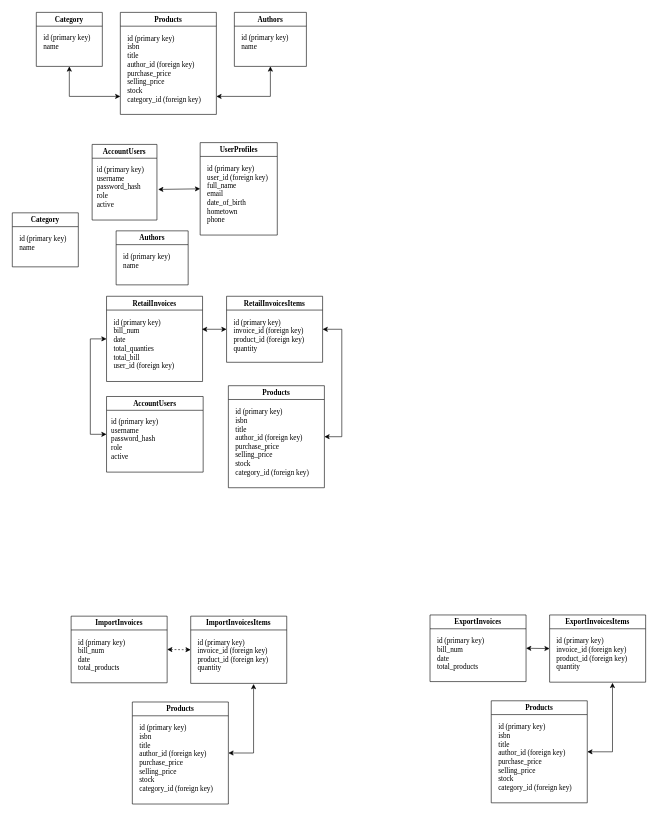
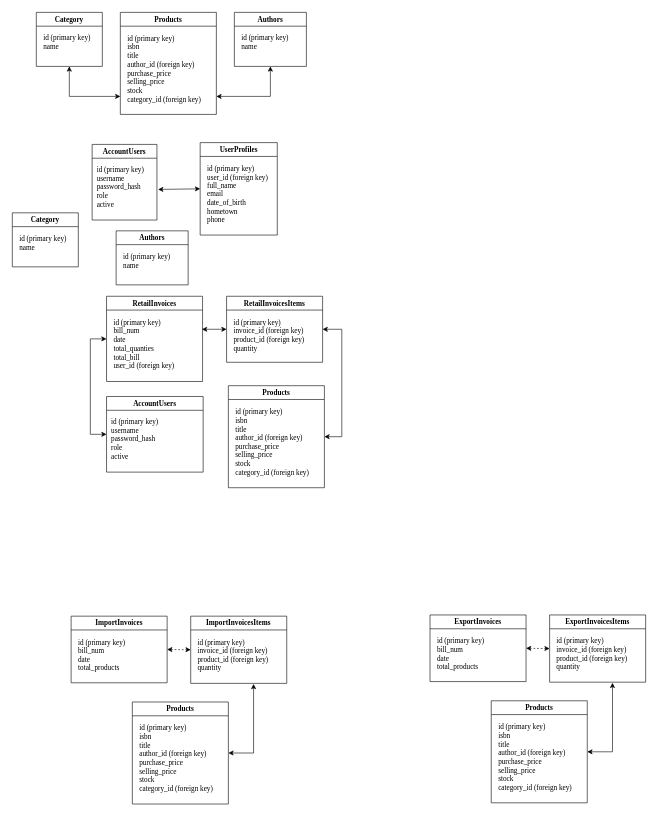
  <mxCell id="0" />
  <mxCell id="1" parent="0" />
  <mxCell id="2" value="&lt;font face=&quot;Times New Roman&quot;&gt;Products&lt;/font&gt;" style="swimlane;whiteSpace=wrap;html=1;" vertex="1" parent="1"><mxGeometry x="200" y="20" width="160" height="170" as="geometry" /></mxCell>
  <mxCell id="3" value="&lt;font face=&quot;Times New Roman&quot;&gt;id (primary key)&lt;br&gt;isbn&lt;br&gt;title&lt;br&gt;author_id (foreign key)&lt;br&gt;purchase_price&lt;br&gt;selling_price&lt;br&gt;stock&lt;br&gt;category_id (foreign key)&lt;/font&gt;" style="text;whiteSpace=wrap;html=1;movable=1;resizable=1;rotatable=1;deletable=1;editable=1;locked=0;connectable=1;" vertex="1" parent="2"><mxGeometry x="10" y="30" width="170" height="140" as="geometry" /></mxCell>
  <mxCell id="4" value="" style="endArrow=classic;startArrow=classic;html=1;rounded=0;entryX=0.5;entryY=1;entryDx=0;entryDy=0;" edge="1" parent="2" target="7"><mxGeometry width="50" height="50" relative="1" as="geometry"><mxPoint x="160" y="140" as="sourcePoint" /><mxPoint x="210" y="90" as="targetPoint" /><Array as="points"><mxPoint x="250" y="140" /></Array></mxGeometry></mxCell>
  <mxCell id="5" value="&lt;font face=&quot;Times New Roman&quot;&gt;Category&lt;/font&gt;" style="swimlane;whiteSpace=wrap;html=1;" vertex="1" parent="1"><mxGeometry x="60" y="20" width="110" height="90" as="geometry" /></mxCell>
  <mxCell id="6" value="&lt;font face=&quot;Times New Roman&quot;&gt;id (primary key)&lt;/font&gt;&lt;div&gt;&lt;font face=&quot;Times New Roman&quot;&gt;name&lt;/font&gt;&lt;/div&gt;" style="text;html=1;align=left;verticalAlign=middle;resizable=0;points=[];autosize=1;strokeColor=none;fillColor=none;" vertex="1" parent="5"><mxGeometry x="10" y="30" width="100" height="40" as="geometry" /></mxCell>
  <mxCell id="7" value="&lt;font face=&quot;Times New Roman&quot;&gt;Authors&lt;/font&gt;" style="swimlane;whiteSpace=wrap;html=1;" vertex="1" parent="1"><mxGeometry x="390" y="20" width="120" height="90" as="geometry" /></mxCell>
  <mxCell id="8" value="&lt;font face=&quot;Times New Roman&quot;&gt;id (primary key)&lt;/font&gt;&lt;div&gt;&lt;font face=&quot;Times New Roman&quot;&gt;name&lt;/font&gt;&lt;/div&gt;" style="text;html=1;align=left;verticalAlign=middle;resizable=0;points=[];autosize=1;strokeColor=none;fillColor=none;" vertex="1" parent="7"><mxGeometry x="10" y="30" width="100" height="40" as="geometry" /></mxCell>
  <mxCell id="9" value="" style="endArrow=classic;startArrow=classic;html=1;rounded=0;exitX=0.5;exitY=1;exitDx=0;exitDy=0;" edge="1" parent="1" source="5"><mxGeometry width="50" height="50" relative="1" as="geometry"><mxPoint x="100" y="200" as="sourcePoint" /><mxPoint x="200" y="160" as="targetPoint" /><Array as="points"><mxPoint x="115" y="160" /></Array></mxGeometry></mxCell>
  <mxCell id="10" value="&lt;font face=&quot;Times New Roman&quot;&gt;AccountUsers&lt;/font&gt;" style="swimlane;whiteSpace=wrap;html=1;" vertex="1" parent="1"><mxGeometry x="153" y="240" width="108" height="126" as="geometry" /></mxCell>
  <mxCell id="11" value="&lt;font face=&quot;Times New Roman&quot;&gt;id (primary key)&lt;/font&gt;&lt;div&gt;&lt;font face=&quot;Times New Roman&quot;&gt;username&lt;/font&gt;&lt;/div&gt;&lt;div&gt;&lt;font face=&quot;Times New Roman&quot;&gt;password_hash&lt;/font&gt;&lt;/div&gt;&lt;div&gt;&lt;font face=&quot;Times New Roman&quot;&gt;role&lt;/font&gt;&lt;/div&gt;&lt;div&gt;&lt;font face=&quot;Times New Roman&quot;&gt;active&lt;/font&gt;&lt;/div&gt;" style="text;html=1;align=left;verticalAlign=middle;resizable=0;points=[];autosize=1;strokeColor=none;fillColor=none;" vertex="1" parent="10"><mxGeometry x="5.5" y="29" width="97" height="84" as="geometry" /></mxCell>
  <mxCell id="12" value="&lt;font face=&quot;Times New Roman&quot;&gt;UserProfiles&lt;/font&gt;" style="swimlane;whiteSpace=wrap;html=1;" vertex="1" parent="1"><mxGeometry x="333" y="237" width="128.5" height="154" as="geometry" /></mxCell>
  <mxCell id="13" value="&lt;font face=&quot;Times New Roman&quot;&gt;id (primary key)&lt;/font&gt;&lt;div&gt;&lt;font face=&quot;Times New Roman&quot;&gt;user_id (foreign key)&lt;/font&gt;&lt;/div&gt;&lt;div&gt;&lt;font face=&quot;Times New Roman&quot;&gt;full_name&lt;/font&gt;&lt;/div&gt;&lt;div&gt;&lt;font face=&quot;Times New Roman&quot;&gt;email&lt;/font&gt;&lt;/div&gt;&lt;div&gt;&lt;font face=&quot;Times New Roman&quot;&gt;date_of_birth&lt;/font&gt;&lt;/div&gt;&lt;div&gt;&lt;font face=&quot;Times New Roman&quot;&gt;hometown&lt;/font&gt;&lt;/div&gt;&lt;div&gt;&lt;font face=&quot;Times New Roman&quot;&gt;phone&lt;/font&gt;&lt;/div&gt;" style="text;html=1;align=left;verticalAlign=middle;resizable=0;points=[];autosize=1;strokeColor=none;fillColor=none;" vertex="1" parent="12"><mxGeometry x="9.5" y="29" width="119" height="113" as="geometry" /></mxCell>
  <mxCell id="14" value="" style="endArrow=classic;startArrow=classic;html=1;rounded=0;entryX=0;entryY=0.5;entryDx=0;entryDy=0;" edge="1" parent="1" target="12"><mxGeometry width="50" height="50" relative="1" as="geometry"><mxPoint x="263" y="315" as="sourcePoint" /><mxPoint x="293" y="319" as="targetPoint" /></mxGeometry></mxCell>
  <mxCell id="15" value="&lt;font face=&quot;Times New Roman&quot;&gt;Products&lt;/font&gt;" style="swimlane;whiteSpace=wrap;html=1;" vertex="1" parent="1"><mxGeometry x="380" y="642" width="160" height="170" as="geometry" /></mxCell>
  <mxCell id="16" value="&lt;font face=&quot;Times New Roman&quot;&gt;id (primary key)&lt;br&gt;isbn&lt;br&gt;title&lt;br&gt;author_id (foreign key)&lt;br&gt;purchase_price&lt;br&gt;selling_price&lt;br&gt;stock&lt;br&gt;category_id (foreign key)&lt;/font&gt;" style="text;whiteSpace=wrap;html=1;movable=1;resizable=1;rotatable=1;deletable=1;editable=1;locked=0;connectable=1;" vertex="1" parent="15"><mxGeometry x="10" y="30" width="138" height="128" as="geometry" /></mxCell>
  <mxCell id="17" value="&lt;font face=&quot;Times New Roman&quot;&gt;Category&lt;/font&gt;" style="swimlane;whiteSpace=wrap;html=1;" vertex="1" parent="1"><mxGeometry x="20" y="354" width="110" height="90" as="geometry" /></mxCell>
  <mxCell id="18" value="&lt;font face=&quot;Times New Roman&quot;&gt;id (primary key)&lt;/font&gt;&lt;div&gt;&lt;font face=&quot;Times New Roman&quot;&gt;name&lt;/font&gt;&lt;/div&gt;" style="text;html=1;align=left;verticalAlign=middle;resizable=0;points=[];autosize=1;strokeColor=none;fillColor=none;" vertex="1" parent="17"><mxGeometry x="10" y="30" width="100" height="40" as="geometry" /></mxCell>
  <mxCell id="19" value="&lt;font face=&quot;Times New Roman&quot;&gt;Authors&lt;/font&gt;" style="swimlane;whiteSpace=wrap;html=1;" vertex="1" parent="1"><mxGeometry x="193" y="384" width="120" height="90" as="geometry" /></mxCell>
  <mxCell id="20" value="&lt;font face=&quot;Times New Roman&quot;&gt;id (primary key)&lt;/font&gt;&lt;div&gt;&lt;font face=&quot;Times New Roman&quot;&gt;name&lt;/font&gt;&lt;/div&gt;" style="text;html=1;align=left;verticalAlign=middle;resizable=0;points=[];autosize=1;strokeColor=none;fillColor=none;" vertex="1" parent="19"><mxGeometry x="10" y="30" width="100" height="40" as="geometry" /></mxCell>
  <mxCell id="21" value="&lt;font face=&quot;Times New Roman&quot;&gt;AccountUsers&lt;/font&gt;" style="swimlane;whiteSpace=wrap;html=1;" vertex="1" parent="1"><mxGeometry x="177" y="660" width="161" height="126" as="geometry" /></mxCell>
  <mxCell id="22" value="&lt;font face=&quot;Times New Roman&quot;&gt;id (primary key)&lt;/font&gt;&lt;div&gt;&lt;font face=&quot;Times New Roman&quot;&gt;username&lt;/font&gt;&lt;/div&gt;&lt;div&gt;&lt;font face=&quot;Times New Roman&quot;&gt;password_hash&lt;/font&gt;&lt;/div&gt;&lt;div&gt;&lt;font face=&quot;Times New Roman&quot;&gt;role&lt;/font&gt;&lt;/div&gt;&lt;div&gt;&lt;font face=&quot;Times New Roman&quot;&gt;active&lt;/font&gt;&lt;/div&gt;" style="text;html=1;align=left;verticalAlign=middle;resizable=0;points=[];autosize=1;strokeColor=none;fillColor=none;" vertex="1" parent="21"><mxGeometry x="5.5" y="29" width="97" height="84" as="geometry" /></mxCell>
  <mxCell id="23" value="&lt;font face=&quot;Times New Roman&quot;&gt;RetailInvoices&lt;/font&gt;" style="swimlane;whiteSpace=wrap;html=1;" vertex="1" parent="1"><mxGeometry x="177" y="493" width="160" height="142" as="geometry" /></mxCell>
  <mxCell id="24" value="&lt;font face=&quot;Times New Roman&quot;&gt;id (primary key)&lt;br&gt;bill_num&lt;br&gt;date&lt;br&gt;total_quanties&lt;br&gt;total_bill&lt;br&gt;user_id (foreign key)&lt;/font&gt;" style="text;whiteSpace=wrap;html=1;movable=1;resizable=1;rotatable=1;deletable=1;editable=1;locked=0;connectable=1;" vertex="1" parent="23"><mxGeometry x="10" y="30" width="132" height="97" as="geometry" /></mxCell>
  <mxCell id="25" value="&lt;font face=&quot;Times New Roman&quot;&gt;RetailInvoicesItems&lt;/font&gt;" style="swimlane;whiteSpace=wrap;html=1;" vertex="1" parent="1"><mxGeometry x="377" y="493" width="160" height="110" as="geometry" /></mxCell>
  <mxCell id="26" value="&lt;font face=&quot;Times New Roman&quot;&gt;id (primary key)&lt;br&gt;invoice_id (foreign key)&lt;br&gt;product_id (foreign key)&lt;br&gt;quantity&lt;/font&gt;" style="text;whiteSpace=wrap;html=1;movable=1;resizable=1;rotatable=1;deletable=1;editable=1;locked=0;connectable=1;" vertex="1" parent="25"><mxGeometry x="10" y="30" width="133" height="72" as="geometry" /></mxCell>
  <mxCell id="27" value="" style="endArrow=classic;startArrow=classic;html=1;rounded=0;entryX=0;entryY=0.5;entryDx=0;entryDy=0;" edge="1" parent="1" target="25"><mxGeometry width="50" height="50" relative="1" as="geometry"><mxPoint x="336" y="548" as="sourcePoint" /><mxPoint x="291" y="658" as="targetPoint" /></mxGeometry></mxCell>
  <mxCell id="28" value="" style="endArrow=classic;startArrow=classic;html=1;rounded=0;entryX=1;entryY=0.5;entryDx=0;entryDy=0;exitX=1;exitY=0.5;exitDx=0;exitDy=0;" edge="1" parent="1" source="15" target="25"><mxGeometry width="50" height="50" relative="1" as="geometry"><mxPoint x="241" y="708" as="sourcePoint" /><mxPoint x="291" y="658" as="targetPoint" /><Array as="points"><mxPoint x="569" y="727" /><mxPoint x="569" y="548" /></Array></mxGeometry></mxCell>
  <mxCell id="29" value="" style="endArrow=classic;startArrow=classic;html=1;rounded=0;entryX=0;entryY=0.5;entryDx=0;entryDy=0;exitX=0;exitY=0.5;exitDx=0;exitDy=0;" edge="1" parent="1" source="21" target="23"><mxGeometry width="50" height="50" relative="1" as="geometry"><mxPoint x="262" y="708" as="sourcePoint" /><mxPoint x="312" y="658" as="targetPoint" /><Array as="points"><mxPoint y="723" x="150" /><mxPoint y="564" x="150" /></Array></mxGeometry></mxCell>
  <mxCell id="30" value="&lt;font face=&quot;Times New Roman&quot;&gt;Products&lt;/font&gt;" style="swimlane;whiteSpace=wrap;html=1;" vertex="1" parent="1"><mxGeometry x="220" y="1169" width="160" height="170" as="geometry" /></mxCell>
  <mxCell id="31" value="&lt;font face=&quot;Times New Roman&quot;&gt;id (primary key)&lt;br&gt;isbn&lt;br&gt;title&lt;br&gt;author_id (foreign key)&lt;br&gt;purchase_price&lt;br&gt;selling_price&lt;br&gt;stock&lt;br&gt;category_id (foreign key)&lt;/font&gt;" style="text;whiteSpace=wrap;html=1;movable=1;resizable=1;rotatable=1;deletable=1;editable=1;locked=0;connectable=1;" vertex="1" parent="30"><mxGeometry x="10" y="30" width="138" height="128" as="geometry" /></mxCell>
  <mxCell id="32" value="&lt;font face=&quot;Times New Roman&quot;&gt;ImportInvoices&lt;/font&gt;" style="swimlane;whiteSpace=wrap;html=1;" vertex="1" parent="1"><mxGeometry x="118" y="1026" width="160" height="111" as="geometry" /></mxCell>
  <mxCell id="33" value="&lt;font face=&quot;Times New Roman&quot;&gt;id (primary key)&lt;br&gt;bill_num&lt;br&gt;date&lt;/font&gt;&lt;div&gt;&lt;font face=&quot;Times New Roman&quot;&gt;total_products&lt;br&gt;&lt;br&gt;&lt;/font&gt;&lt;/div&gt;" style="text;whiteSpace=wrap;html=1;movable=1;resizable=1;rotatable=1;deletable=1;editable=1;locked=0;connectable=1;" vertex="1" parent="32"><mxGeometry x="10" y="30" width="134" height="71" as="geometry" /></mxCell>
  <mxCell id="34" value="&lt;font face=&quot;Times New Roman&quot;&gt;ImportInvoicesItems&lt;/font&gt;" style="swimlane;whiteSpace=wrap;html=1;" vertex="1" parent="1"><mxGeometry x="317.25" y="1026" width="160" height="112" as="geometry" /></mxCell>
  <mxCell id="35" value="&lt;font face=&quot;Times New Roman&quot;&gt;id (primary key)&lt;br&gt;invoice_id (foreign key)&lt;br&gt;product_id (foreign key)&lt;br&gt;quantity&lt;/font&gt;" style="text;whiteSpace=wrap;html=1;movable=1;resizable=1;rotatable=1;deletable=1;editable=1;locked=0;connectable=1;" vertex="1" parent="34"><mxGeometry x="10" y="30" width="133" height="72" as="geometry" /></mxCell>
  <mxCell id="36" value="" style="endArrow=classic;startArrow=classic;html=1;rounded=0;exitX=1;exitY=0.5;exitDx=0;exitDy=0;entryX=0;entryY=0.5;entryDx=0;entryDy=0;dashed=1;" edge="1" parent="1" source="32" target="34"><mxGeometry width="50" height="50" relative="1" as="geometry"><mxPoint x="338" y="1216" as="sourcePoint" /><mxPoint x="388" y="1166" as="targetPoint" /></mxGeometry></mxCell>
  <mxCell id="37" value="" style="endArrow=classic;startArrow=classic;html=1;rounded=0;exitX=1;exitY=0.5;exitDx=0;exitDy=0;" edge="1" parent="1" source="30"><mxGeometry width="50" height="50" relative="1" as="geometry"><mxPoint x="338" y="1216" as="sourcePoint" /><mxPoint x="422" y="1139" as="targetPoint" /><Array as="points"><mxPoint x="422" y="1254" /></Array></mxGeometry></mxCell>
  <mxCell id="38" value="&lt;font face=&quot;Times New Roman&quot;&gt;Products&lt;/font&gt;" style="swimlane;whiteSpace=wrap;html=1;" vertex="1" parent="1"><mxGeometry x="818" y="1167" width="160" height="170" as="geometry" /></mxCell>
  <mxCell id="39" value="&lt;font face=&quot;Times New Roman&quot;&gt;id (primary key)&lt;br&gt;isbn&lt;br&gt;title&lt;br&gt;author_id (foreign key)&lt;br&gt;purchase_price&lt;br&gt;selling_price&lt;br&gt;stock&lt;br&gt;category_id (foreign key)&lt;/font&gt;" style="text;whiteSpace=wrap;html=1;movable=1;resizable=1;rotatable=1;deletable=1;editable=1;locked=0;connectable=1;" vertex="1" parent="38"><mxGeometry x="10" y="30" width="138" height="128" as="geometry" /></mxCell>
  <mxCell id="40" value="&lt;font face=&quot;Times New Roman&quot;&gt;ExportInvoices&lt;/font&gt;" style="swimlane;whiteSpace=wrap;html=1;" vertex="1" parent="1"><mxGeometry x="716" y="1024" width="160" height="111" as="geometry" /></mxCell>
  <mxCell id="41" value="&lt;font face=&quot;Times New Roman&quot;&gt;id (primary key)&lt;br&gt;bill_num&lt;br&gt;date&lt;/font&gt;&lt;div&gt;&lt;font face=&quot;Times New Roman&quot;&gt;total_products&lt;br&gt;&lt;br&gt;&lt;/font&gt;&lt;/div&gt;" style="text;whiteSpace=wrap;html=1;movable=1;resizable=1;rotatable=1;deletable=1;editable=1;locked=0;connectable=1;" vertex="1" parent="40"><mxGeometry x="10" y="30" width="134" height="71" as="geometry" /></mxCell>
  <mxCell id="42" value="&lt;font face=&quot;Times New Roman&quot;&gt;ExportInvoicesItems&lt;/font&gt;" style="swimlane;whiteSpace=wrap;html=1;" vertex="1" parent="1"><mxGeometry x="915.25" y="1024" width="160" height="112" as="geometry" /></mxCell>
  <mxCell id="43" value="&lt;font face=&quot;Times New Roman&quot;&gt;id (primary key)&lt;br&gt;invoice_id (foreign key)&lt;br&gt;product_id (foreign key)&lt;br&gt;quantity&lt;/font&gt;" style="text;whiteSpace=wrap;html=1;movable=1;resizable=1;rotatable=1;deletable=1;editable=1;locked=0;connectable=1;" vertex="1" parent="42"><mxGeometry x="10" y="30" width="133" height="72" as="geometry" /></mxCell>
- <mxCell id="44" value="" style="endArrow=classic;startArrow=classic;html=1;rounded=0;exitX=1;exitY=0.5;exitDx=0;exitDy=0;entryX=0;entryY=0.5;entryDx=0;entryDy=0;" edge="1" parent="1" source="40" target="42"><mxGeometry width="50" height="50" relative="1" as="geometry"><mxPoint x="936" y="1214" as="sourcePoint" /><mxPoint x="986" y="1164" as="targetPoint" /></mxGeometry></mxCell>
+ <mxCell id="44" value="" style="endArrow=classic;startArrow=classic;html=1;rounded=0;exitX=1;exitY=0.5;exitDx=0;exitDy=0;entryX=0;entryY=0.5;entryDx=0;entryDy=0;dashed=1;" edge="1" parent="1" source="40" target="42"><mxGeometry width="50" height="50" relative="1" as="geometry"><mxPoint x="936" y="1214" as="sourcePoint" /><mxPoint x="986" y="1164" as="targetPoint" /></mxGeometry></mxCell>
  <mxCell id="45" value="" style="endArrow=classic;startArrow=classic;html=1;rounded=0;exitX=1;exitY=0.5;exitDx=0;exitDy=0;" edge="1" parent="1" source="38"><mxGeometry width="50" height="50" relative="1" as="geometry"><mxPoint x="936" y="1214" as="sourcePoint" /><mxPoint x="1020" y="1137" as="targetPoint" /><Array as="points"><mxPoint x="1020" y="1252" /></Array></mxGeometry></mxCell>
